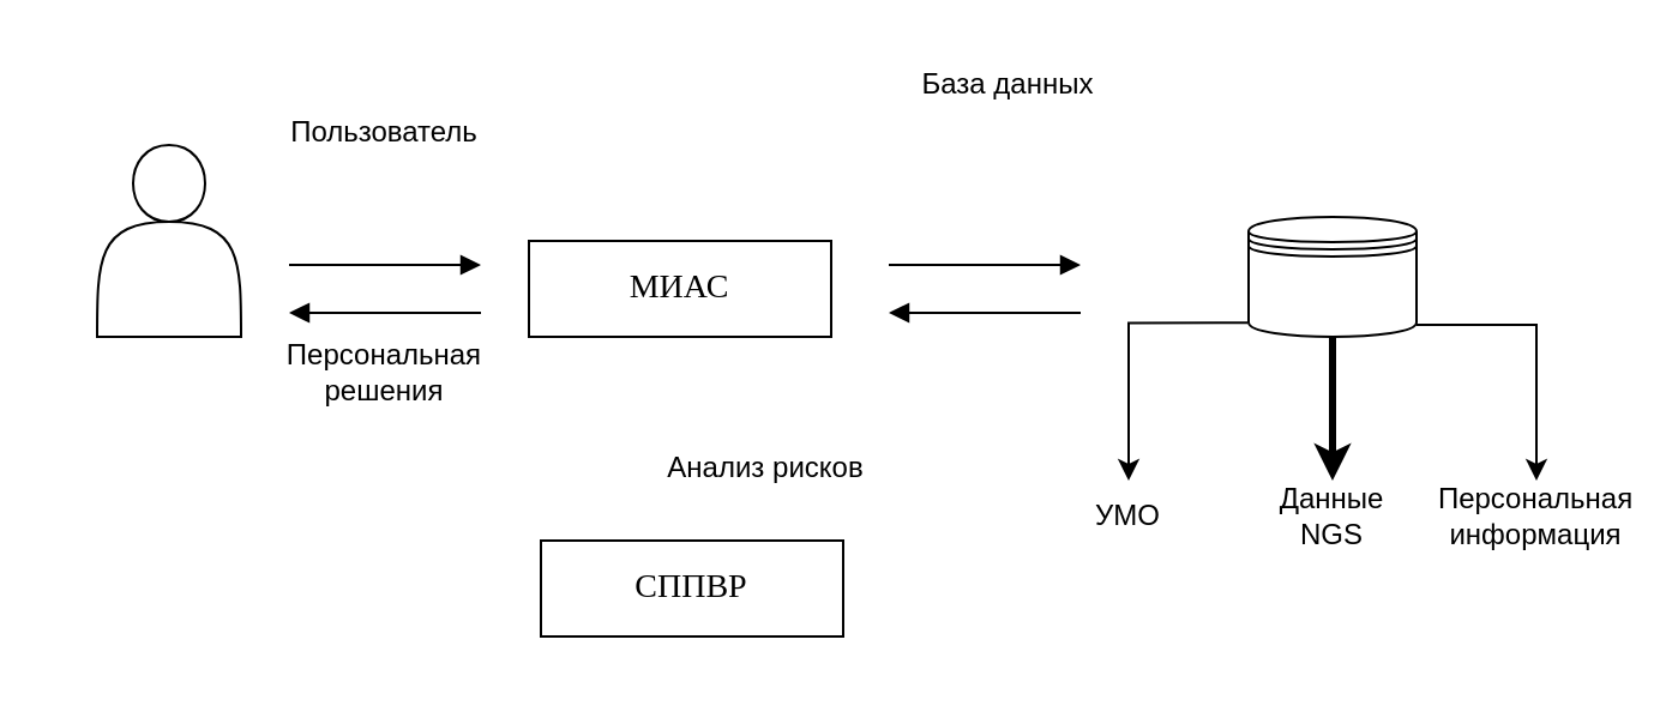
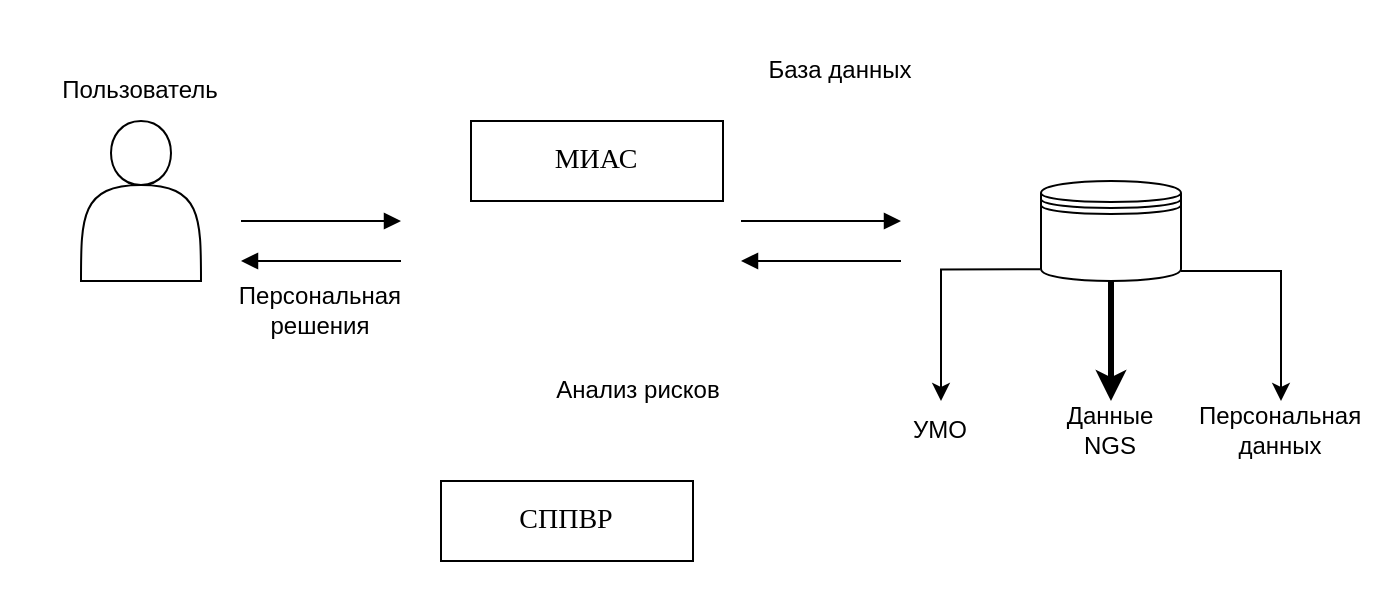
  <mxCell id="0" />
  <mxCell id="1" parent="0" />
  <mxCell id="2" value="" style="shape=actor;whiteSpace=wrap;html=1;" vertex="1" parent="1"><mxGeometry x="40" y="60" width="60" height="80" as="geometry" /></mxCell>
  <mxCell id="3" value="" style="html=1;verticalAlign=bottom;endArrow=block;curved=0;rounded=0;" edge="1" parent="1"><mxGeometry width="80" relative="1" as="geometry"><mxPoint x="120" y="110" as="sourcePoint" /><mxPoint x="200" y="110" as="targetPoint" /></mxGeometry></mxCell>
  <mxCell id="4" value="" style="html=1;verticalAlign=bottom;endArrow=block;curved=0;rounded=0;" edge="1" parent="1"><mxGeometry width="80" relative="1" as="geometry"><mxPoint x="200" y="130" as="sourcePoint" /><mxPoint x="120" y="130" as="targetPoint" /></mxGeometry></mxCell>
  <mxCell id="5" style="edgeStyle=orthogonalEdgeStyle;rounded=0;orthogonalLoop=1;jettySize=auto;html=1;exitX=0.5;exitY=1;exitDx=0;exitDy=0;strokeWidth=3;" edge="1" parent="1" source="6"><mxGeometry relative="1" as="geometry"><mxPoint x="555" y="200" as="targetPoint" /></mxGeometry></mxCell>
  <mxCell id="6" value="" style="shape=datastore;html=1;labelPosition=center;verticalLabelPosition=bottom;align=center;verticalAlign=top;" vertex="1" parent="1"><mxGeometry x="520" y="90" width="70" height="50" as="geometry" /></mxCell>
- <mxCell id="7" value="&lt;font face=&quot;Times New Roman&quot; style=&quot;font-size: 14px;&quot;&gt;МИАС&lt;/font&gt;" style="text;strokeColor=default;align=center;fillColor=none;html=1;verticalAlign=middle;whiteSpace=wrap;rounded=0;" vertex="1" parent="1"><mxGeometry x="220" y="100" width="126" height="40" as="geometry" /></mxCell>
- <mxCell id="8" value="Пользователь" style="text;strokeColor=none;align=center;fillColor=none;html=1;verticalAlign=middle;whiteSpace=wrap;rounded=0;" vertex="1" parent="1"><mxGeometry x="110" y="40" width="100" height="30" as="geometry" /></mxCell>
+ <mxCell id="7" value="&lt;font face=&quot;Times New Roman&quot; style=&quot;font-size: 14px;&quot;&gt;МИАС&lt;/font&gt;" style="text;strokeColor=default;align=center;fillColor=none;html=1;verticalAlign=middle;whiteSpace=wrap;rounded=0;" vertex="1" parent="1"><mxGeometry x="235" y="60" width="126" height="40" as="geometry" /></mxCell>
+ <mxCell id="8" value="Пользователь" style="text;strokeColor=none;align=center;fillColor=none;html=1;verticalAlign=middle;whiteSpace=wrap;rounded=0;" vertex="1" parent="1"><mxGeometry x="20" y="30" width="100" height="30" as="geometry" /></mxCell>
  <mxCell id="9" value="База данных" style="text;strokeColor=none;align=center;fillColor=none;html=1;verticalAlign=middle;whiteSpace=wrap;rounded=0;" vertex="1" parent="1"><mxGeometry x="370" y="20" width="100" height="30" as="geometry" /></mxCell>
  <mxCell id="10" value="" style="html=1;verticalAlign=bottom;endArrow=block;curved=0;rounded=0;" edge="1" parent="1"><mxGeometry width="80" relative="1" as="geometry"><mxPoint x="370" y="110" as="sourcePoint" /><mxPoint x="450" y="110" as="targetPoint" /></mxGeometry></mxCell>
  <mxCell id="11" value="" style="html=1;verticalAlign=bottom;endArrow=block;curved=0;rounded=0;" edge="1" parent="1"><mxGeometry width="80" relative="1" as="geometry"><mxPoint x="450" y="130" as="sourcePoint" /><mxPoint x="370" y="130" as="targetPoint" /></mxGeometry></mxCell>
  <mxCell id="12" style="edgeStyle=orthogonalEdgeStyle;rounded=0;orthogonalLoop=1;jettySize=auto;html=1;exitX=0.85;exitY=0.95;exitDx=0;exitDy=0;exitPerimeter=0;" edge="1" parent="1"><mxGeometry relative="1" as="geometry"><mxPoint x="640" y="200" as="targetPoint" /><mxPoint x="590" y="135" as="sourcePoint" /><Array as="points"><mxPoint x="640" y="135" /><mxPoint x="640" y="190" /></Array></mxGeometry></mxCell>
  <mxCell id="13" style="edgeStyle=orthogonalEdgeStyle;rounded=0;orthogonalLoop=1;jettySize=auto;html=1;exitX=-0.006;exitY=0.883;exitDx=0;exitDy=0;exitPerimeter=0;" edge="1" parent="1" source="6"><mxGeometry relative="1" as="geometry"><mxPoint x="470" y="200" as="targetPoint" /><mxPoint x="480" y="149.5" as="sourcePoint" /><Array as="points"><mxPoint x="470" y="134" /></Array></mxGeometry></mxCell>
  <mxCell id="14" value="УМО" style="text;strokeColor=none;align=center;fillColor=none;html=1;verticalAlign=middle;whiteSpace=wrap;rounded=0;" vertex="1" parent="1"><mxGeometry x="440" y="200" width="60" height="30" as="geometry" /></mxCell>
  <mxCell id="15" value="Данные&lt;div&gt;NGS&lt;/div&gt;" style="text;strokeColor=none;align=center;fillColor=none;html=1;verticalAlign=middle;whiteSpace=wrap;rounded=0;" vertex="1" parent="1"><mxGeometry x="525" y="200" width="60" height="30" as="geometry" /></mxCell>
- <mxCell id="16" value="Персональная информация" style="text;strokeColor=none;align=center;fillColor=none;html=1;verticalAlign=middle;whiteSpace=wrap;rounded=0;" vertex="1" parent="1"><mxGeometry x="610" y="200" width="60" height="30" as="geometry" /></mxCell>
- <mxCell id="17" value="&lt;font face=&quot;Times New Roman&quot; style=&quot;font-size: 14px;&quot;&gt;СППВР&lt;/font&gt;" style="text;strokeColor=default;align=center;fillColor=none;html=1;verticalAlign=middle;whiteSpace=wrap;rounded=0;" vertex="1" parent="1"><mxGeometry x="225" y="225" width="126" height="40" as="geometry" /></mxCell>
+ <mxCell id="16" value="Персональная данных" style="text;strokeColor=none;align=center;fillColor=none;html=1;verticalAlign=middle;whiteSpace=wrap;rounded=0;" vertex="1" parent="1"><mxGeometry x="610" y="200" width="60" height="30" as="geometry" /></mxCell>
+ <mxCell id="17" value="&lt;font face=&quot;Times New Roman&quot; style=&quot;font-size: 14px;&quot;&gt;СППВР&lt;/font&gt;" style="text;strokeColor=default;align=center;fillColor=none;html=1;verticalAlign=middle;whiteSpace=wrap;rounded=0;" vertex="1" parent="1"><mxGeometry x="220" y="240" width="126" height="40" as="geometry" /></mxCell>
  <mxCell id="18" value="Анализ рисков" style="text;strokeColor=none;align=center;fillColor=none;html=1;verticalAlign=middle;whiteSpace=wrap;rounded=0;" vertex="1" parent="1"><mxGeometry x="269" y="180" width="100" height="30" as="geometry" /></mxCell>
  <mxCell id="19" value="Персональная решения" style="text;strokeColor=none;align=center;fillColor=none;html=1;verticalAlign=middle;whiteSpace=wrap;rounded=0;" vertex="1" parent="1"><mxGeometry x="110" y="140" width="100" height="30" as="geometry" /></mxCell>
